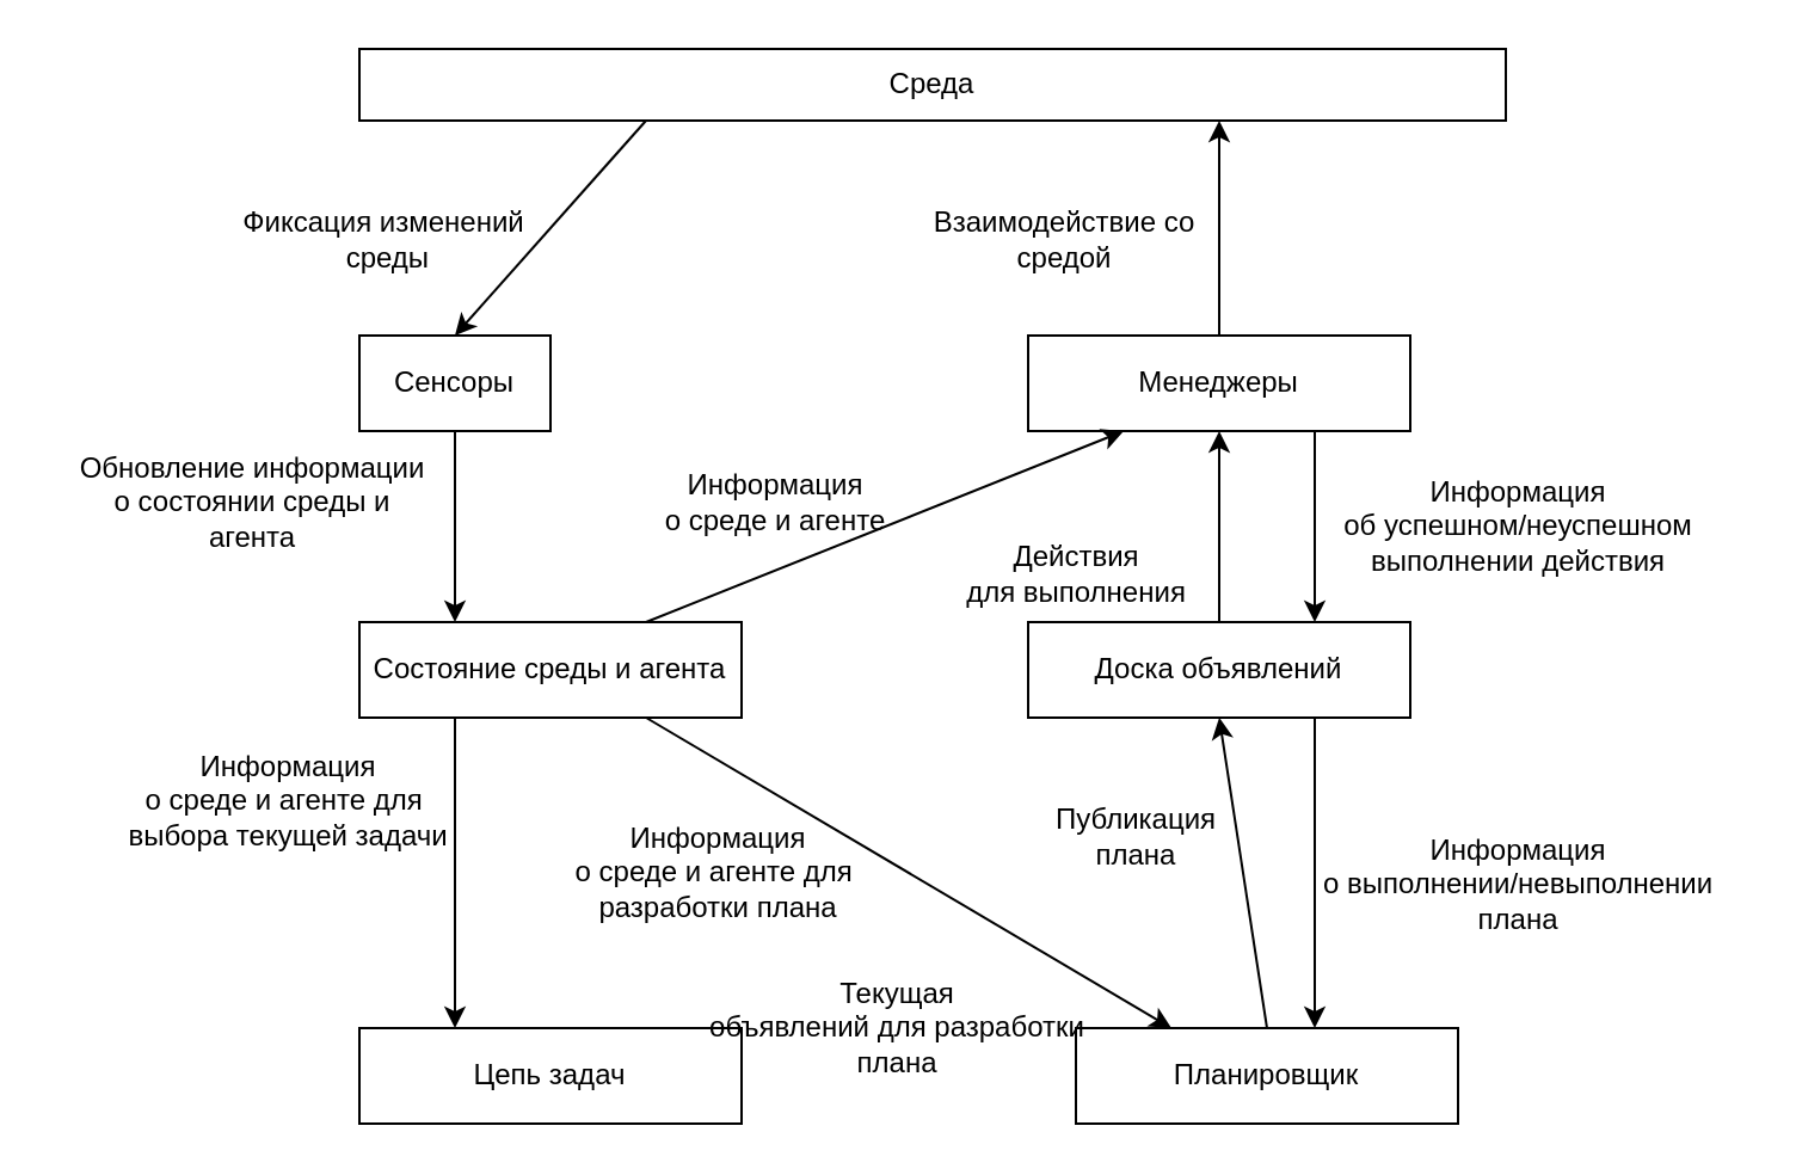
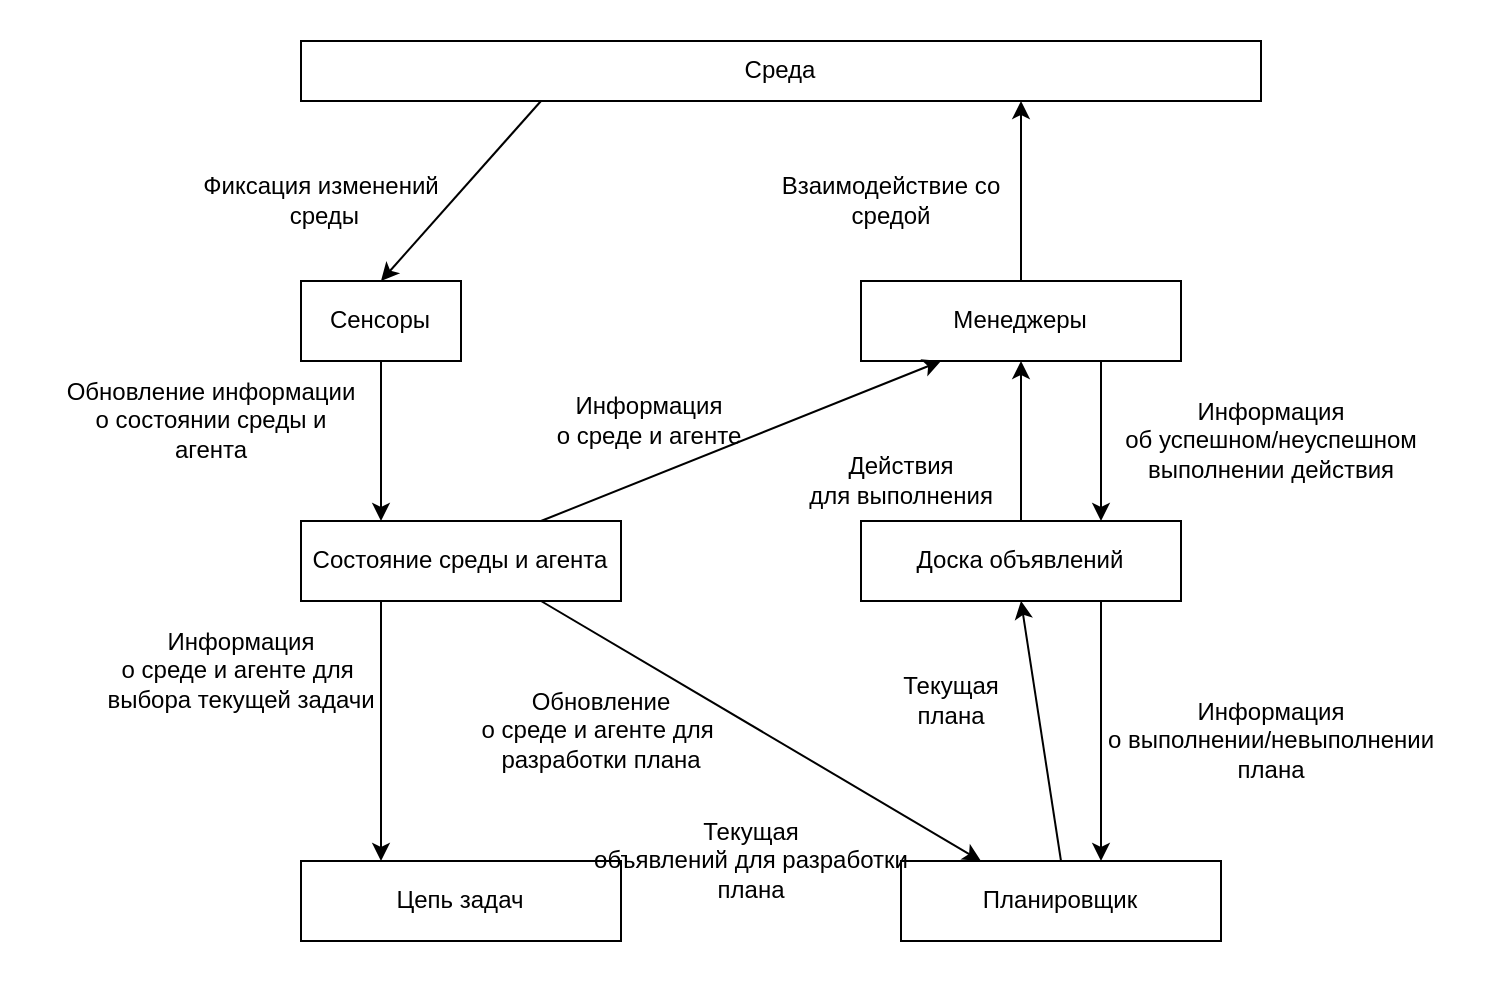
  <mxCell id="0" />
  <mxCell id="1" parent="0" />
  <mxCell id="2" value="Среда" style="rounded=0;whiteSpace=wrap;html=1;" vertex="1" parent="1"><mxGeometry x="150" y="20" width="480" height="30" as="geometry" /></mxCell>
  <mxCell id="3" value="Планировщик" style="rounded=0;whiteSpace=wrap;html=1;" vertex="1" parent="1"><mxGeometry x="450" y="430" width="160" height="40" as="geometry" /></mxCell>
  <mxCell id="4" value="Состояние среды и агента" style="rounded=0;whiteSpace=wrap;html=1;" vertex="1" parent="1"><mxGeometry x="150" y="260" width="160" height="40" as="geometry" /></mxCell>
  <mxCell id="5" value="Цепь задач" style="rounded=0;whiteSpace=wrap;html=1;" vertex="1" parent="1"><mxGeometry x="150" y="430" width="160" height="40" as="geometry" /></mxCell>
  <mxCell id="6" style="edgeStyle=orthogonalEdgeStyle;rounded=0;orthogonalLoop=1;jettySize=auto;html=1;entryX=0.5;entryY=1;entryDx=0;entryDy=0;" edge="1" parent="1" source="8" target="10"><mxGeometry relative="1" as="geometry" /></mxCell>
  <mxCell id="7" style="edgeStyle=orthogonalEdgeStyle;rounded=0;orthogonalLoop=1;jettySize=auto;html=1;exitX=0.75;exitY=1;exitDx=0;exitDy=0;entryX=0.625;entryY=0;entryDx=0;entryDy=0;entryPerimeter=0;" edge="1" parent="1" source="8" target="3"><mxGeometry relative="1" as="geometry" /></mxCell>
  <mxCell id="8" value="Доска объявлений" style="rounded=0;whiteSpace=wrap;html=1;" vertex="1" parent="1"><mxGeometry x="430" y="260" width="160" height="40" as="geometry" /></mxCell>
  <mxCell id="9" style="edgeStyle=orthogonalEdgeStyle;rounded=0;orthogonalLoop=1;jettySize=auto;html=1;exitX=0.75;exitY=1;exitDx=0;exitDy=0;entryX=0.75;entryY=0;entryDx=0;entryDy=0;" edge="1" parent="1" source="10" target="8"><mxGeometry relative="1" as="geometry" /></mxCell>
  <mxCell id="10" value="Менеджеры" style="rounded=0;whiteSpace=wrap;html=1;" vertex="1" parent="1"><mxGeometry x="430" y="140" width="160" height="40" as="geometry" /></mxCell>
  <mxCell id="11" value="Сенсоры" style="rounded=0;whiteSpace=wrap;html=1;" vertex="1" parent="1"><mxGeometry x="150" y="140" width="80" height="40" as="geometry" /></mxCell>
  <mxCell id="12" value="" style="endArrow=classic;html=1;rounded=0;entryX=0.5;entryY=0;entryDx=0;entryDy=0;exitX=0.25;exitY=1;exitDx=0;exitDy=0;" edge="1" parent="1" source="2" target="11"><mxGeometry width="50" height="50" relative="1" as="geometry"><mxPoint x="190" y="60" as="sourcePoint" /><mxPoint x="270" y="210" as="targetPoint" /></mxGeometry></mxCell>
  <mxCell id="13" value="Фиксация изменений&lt;br&gt;&amp;nbsp;среды" style="text;html=1;align=center;verticalAlign=middle;resizable=0;points=[];autosize=1;strokeColor=none;fillColor=none;" vertex="1" parent="1"><mxGeometry x="90" y="80" width="140" height="40" as="geometry" /></mxCell>
  <mxCell id="14" value="" style="endArrow=classic;html=1;rounded=0;exitX=0.5;exitY=1;exitDx=0;exitDy=0;entryX=0.25;entryY=0;entryDx=0;entryDy=0;" edge="1" parent="1" source="11" target="4"><mxGeometry width="50" height="50" relative="1" as="geometry"><mxPoint x="220" y="250" as="sourcePoint" /><mxPoint x="270" y="200" as="targetPoint" /></mxGeometry></mxCell>
  <mxCell id="15" value="Обновление информации&lt;br&gt;о состоянии среды и&lt;br&gt;агента" style="text;html=1;align=center;verticalAlign=middle;resizable=0;points=[];autosize=1;strokeColor=none;fillColor=none;" vertex="1" parent="1"><mxGeometry x="20" y="180" width="170" height="60" as="geometry" /></mxCell>
  <mxCell id="16" value="" style="endArrow=classic;html=1;rounded=0;entryX=0.75;entryY=1;entryDx=0;entryDy=0;exitX=0.5;exitY=0;exitDx=0;exitDy=0;" edge="1" parent="1" source="10" target="2"><mxGeometry width="50" height="50" relative="1" as="geometry"><mxPoint x="220" y="250" as="sourcePoint" /><mxPoint x="270" y="200" as="targetPoint" /></mxGeometry></mxCell>
  <mxCell id="17" value="Взаимодействие со &lt;br&gt;средой" style="text;html=1;align=center;verticalAlign=middle;resizable=0;points=[];autosize=1;strokeColor=none;fillColor=none;" vertex="1" parent="1"><mxGeometry x="380" y="80" width="130" height="40" as="geometry" /></mxCell>
  <mxCell id="18" value="" style="endArrow=classic;html=1;rounded=0;entryX=0.25;entryY=1;entryDx=0;entryDy=0;exitX=0.75;exitY=0;exitDx=0;exitDy=0;" edge="1" parent="1" source="4" target="10"><mxGeometry width="50" height="50" relative="1" as="geometry"><mxPoint x="220" y="240" as="sourcePoint" /><mxPoint x="270" y="190" as="targetPoint" /></mxGeometry></mxCell>
  <mxCell id="19" value="Информация&lt;br&gt;о среде и агенте для&amp;nbsp;&lt;br&gt;выбора текущей задачи" style="text;html=1;align=center;verticalAlign=middle;resizable=0;points=[];autosize=1;strokeColor=none;fillColor=none;" vertex="1" parent="1"><mxGeometry x="40" y="305" width="160" height="60" as="geometry" /></mxCell>
  <mxCell id="20" value="Действия&lt;br&gt;для выполнения" style="text;html=1;align=center;verticalAlign=middle;resizable=0;points=[];autosize=1;strokeColor=none;fillColor=none;" vertex="1" parent="1"><mxGeometry x="390" y="220" width="120" height="40" as="geometry" /></mxCell>
  <mxCell id="21" value="" style="endArrow=classic;html=1;rounded=0;exitX=0.25;exitY=1;exitDx=0;exitDy=0;entryX=0.25;entryY=0;entryDx=0;entryDy=0;" edge="1" parent="1" source="4" target="5"><mxGeometry width="50" height="50" relative="1" as="geometry"><mxPoint x="280" y="300" as="sourcePoint" /><mxPoint x="330" y="250" as="targetPoint" /></mxGeometry></mxCell>
  <mxCell id="22" value="Текущая&lt;br&gt;объявлений для разработки&lt;br&gt;плана" style="text;html=1;align=center;verticalAlign=middle;resizable=0;points=[];autosize=1;strokeColor=none;fillColor=none;" vertex="1" parent="1"><mxGeometry x="300" y="400" width="150" height="60" as="geometry" /></mxCell>
  <mxCell id="23" value="" style="endArrow=classic;html=1;rounded=0;entryX=0.25;entryY=0;entryDx=0;entryDy=0;exitX=0.75;exitY=1;exitDx=0;exitDy=0;" edge="1" parent="1" source="4" target="3"><mxGeometry width="50" height="50" relative="1" as="geometry"><mxPoint x="280" y="280" as="sourcePoint" /><mxPoint x="330" y="230" as="targetPoint" /></mxGeometry></mxCell>
- <mxCell id="24" value="Информация&lt;br&gt;о среде и агенте для&amp;nbsp;&lt;br&gt;разработки плана" style="text;html=1;align=center;verticalAlign=middle;resizable=0;points=[];autosize=1;strokeColor=none;fillColor=none;" vertex="1" parent="1"><mxGeometry x="230" y="335" width="140" height="60" as="geometry" /></mxCell>
+ <mxCell id="24" value="Обновление&lt;br&gt;о среде и агенте для&amp;nbsp;&lt;br&gt;разработки плана" style="text;html=1;align=center;verticalAlign=middle;resizable=0;points=[];autosize=1;strokeColor=none;fillColor=none;" vertex="1" parent="1"><mxGeometry x="230" y="335" width="140" height="60" as="geometry" /></mxCell>
  <mxCell id="25" value="" style="endArrow=classic;html=1;rounded=0;entryX=0.5;entryY=1;entryDx=0;entryDy=0;exitX=0.5;exitY=0;exitDx=0;exitDy=0;" edge="1" parent="1" source="3" target="8"><mxGeometry width="50" height="50" relative="1" as="geometry"><mxPoint x="280" y="280" as="sourcePoint" /><mxPoint x="330" y="230" as="targetPoint" /></mxGeometry></mxCell>
- <mxCell id="26" value="Публикация&lt;br&gt;плана" style="text;html=1;align=center;verticalAlign=middle;resizable=0;points=[];autosize=1;strokeColor=none;fillColor=none;" vertex="1" parent="1"><mxGeometry x="430" y="330" width="90" height="40" as="geometry" /></mxCell>
+ <mxCell id="26" value="Текущая&lt;br&gt;плана" style="text;html=1;align=center;verticalAlign=middle;resizable=0;points=[];autosize=1;strokeColor=none;fillColor=none;" vertex="1" parent="1"><mxGeometry x="430" y="330" width="90" height="40" as="geometry" /></mxCell>
  <mxCell id="27" value="Информация&lt;br&gt;о выполнении/невыполнении&lt;br&gt;плана" style="text;html=1;align=center;verticalAlign=middle;resizable=0;points=[];autosize=1;strokeColor=none;fillColor=none;" vertex="1" parent="1"><mxGeometry x="540" y="340" width="190" height="60" as="geometry" /></mxCell>
  <mxCell id="28" value="Информация&lt;br&gt;о среде и агенте" style="text;html=1;align=center;verticalAlign=middle;resizable=0;points=[];autosize=1;strokeColor=none;fillColor=none;" vertex="1" parent="1"><mxGeometry x="264" y="190" width="120" height="40" as="geometry" /></mxCell>
  <mxCell id="29" value="Информация&lt;br&gt;об успешном/неуспешном&lt;br&gt;выполнении действия" style="text;html=1;align=center;verticalAlign=middle;resizable=0;points=[];autosize=1;strokeColor=none;fillColor=none;" vertex="1" parent="1"><mxGeometry x="550" y="190" width="170" height="60" as="geometry" /></mxCell>
